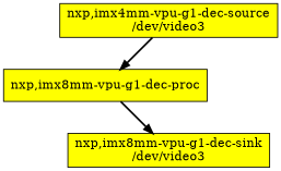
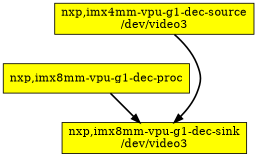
  digraph {
    rankdir=TB
    node [fillcolor=yellow shape=box style=filled]
    edge [style=bold]
    n1 [label="nxp,imx4mm-vpu-g1-dec-source\n/dev/video3"]
    n2 [label="nxp,imx8mm-vpu-g1-dec-proc\n"]
    n3 [label="nxp,imx8mm-vpu-g1-dec-sink\n/dev/video3"]
-   n1 -> n2
+   n1 -> n3
    n2 -> n3
  }
